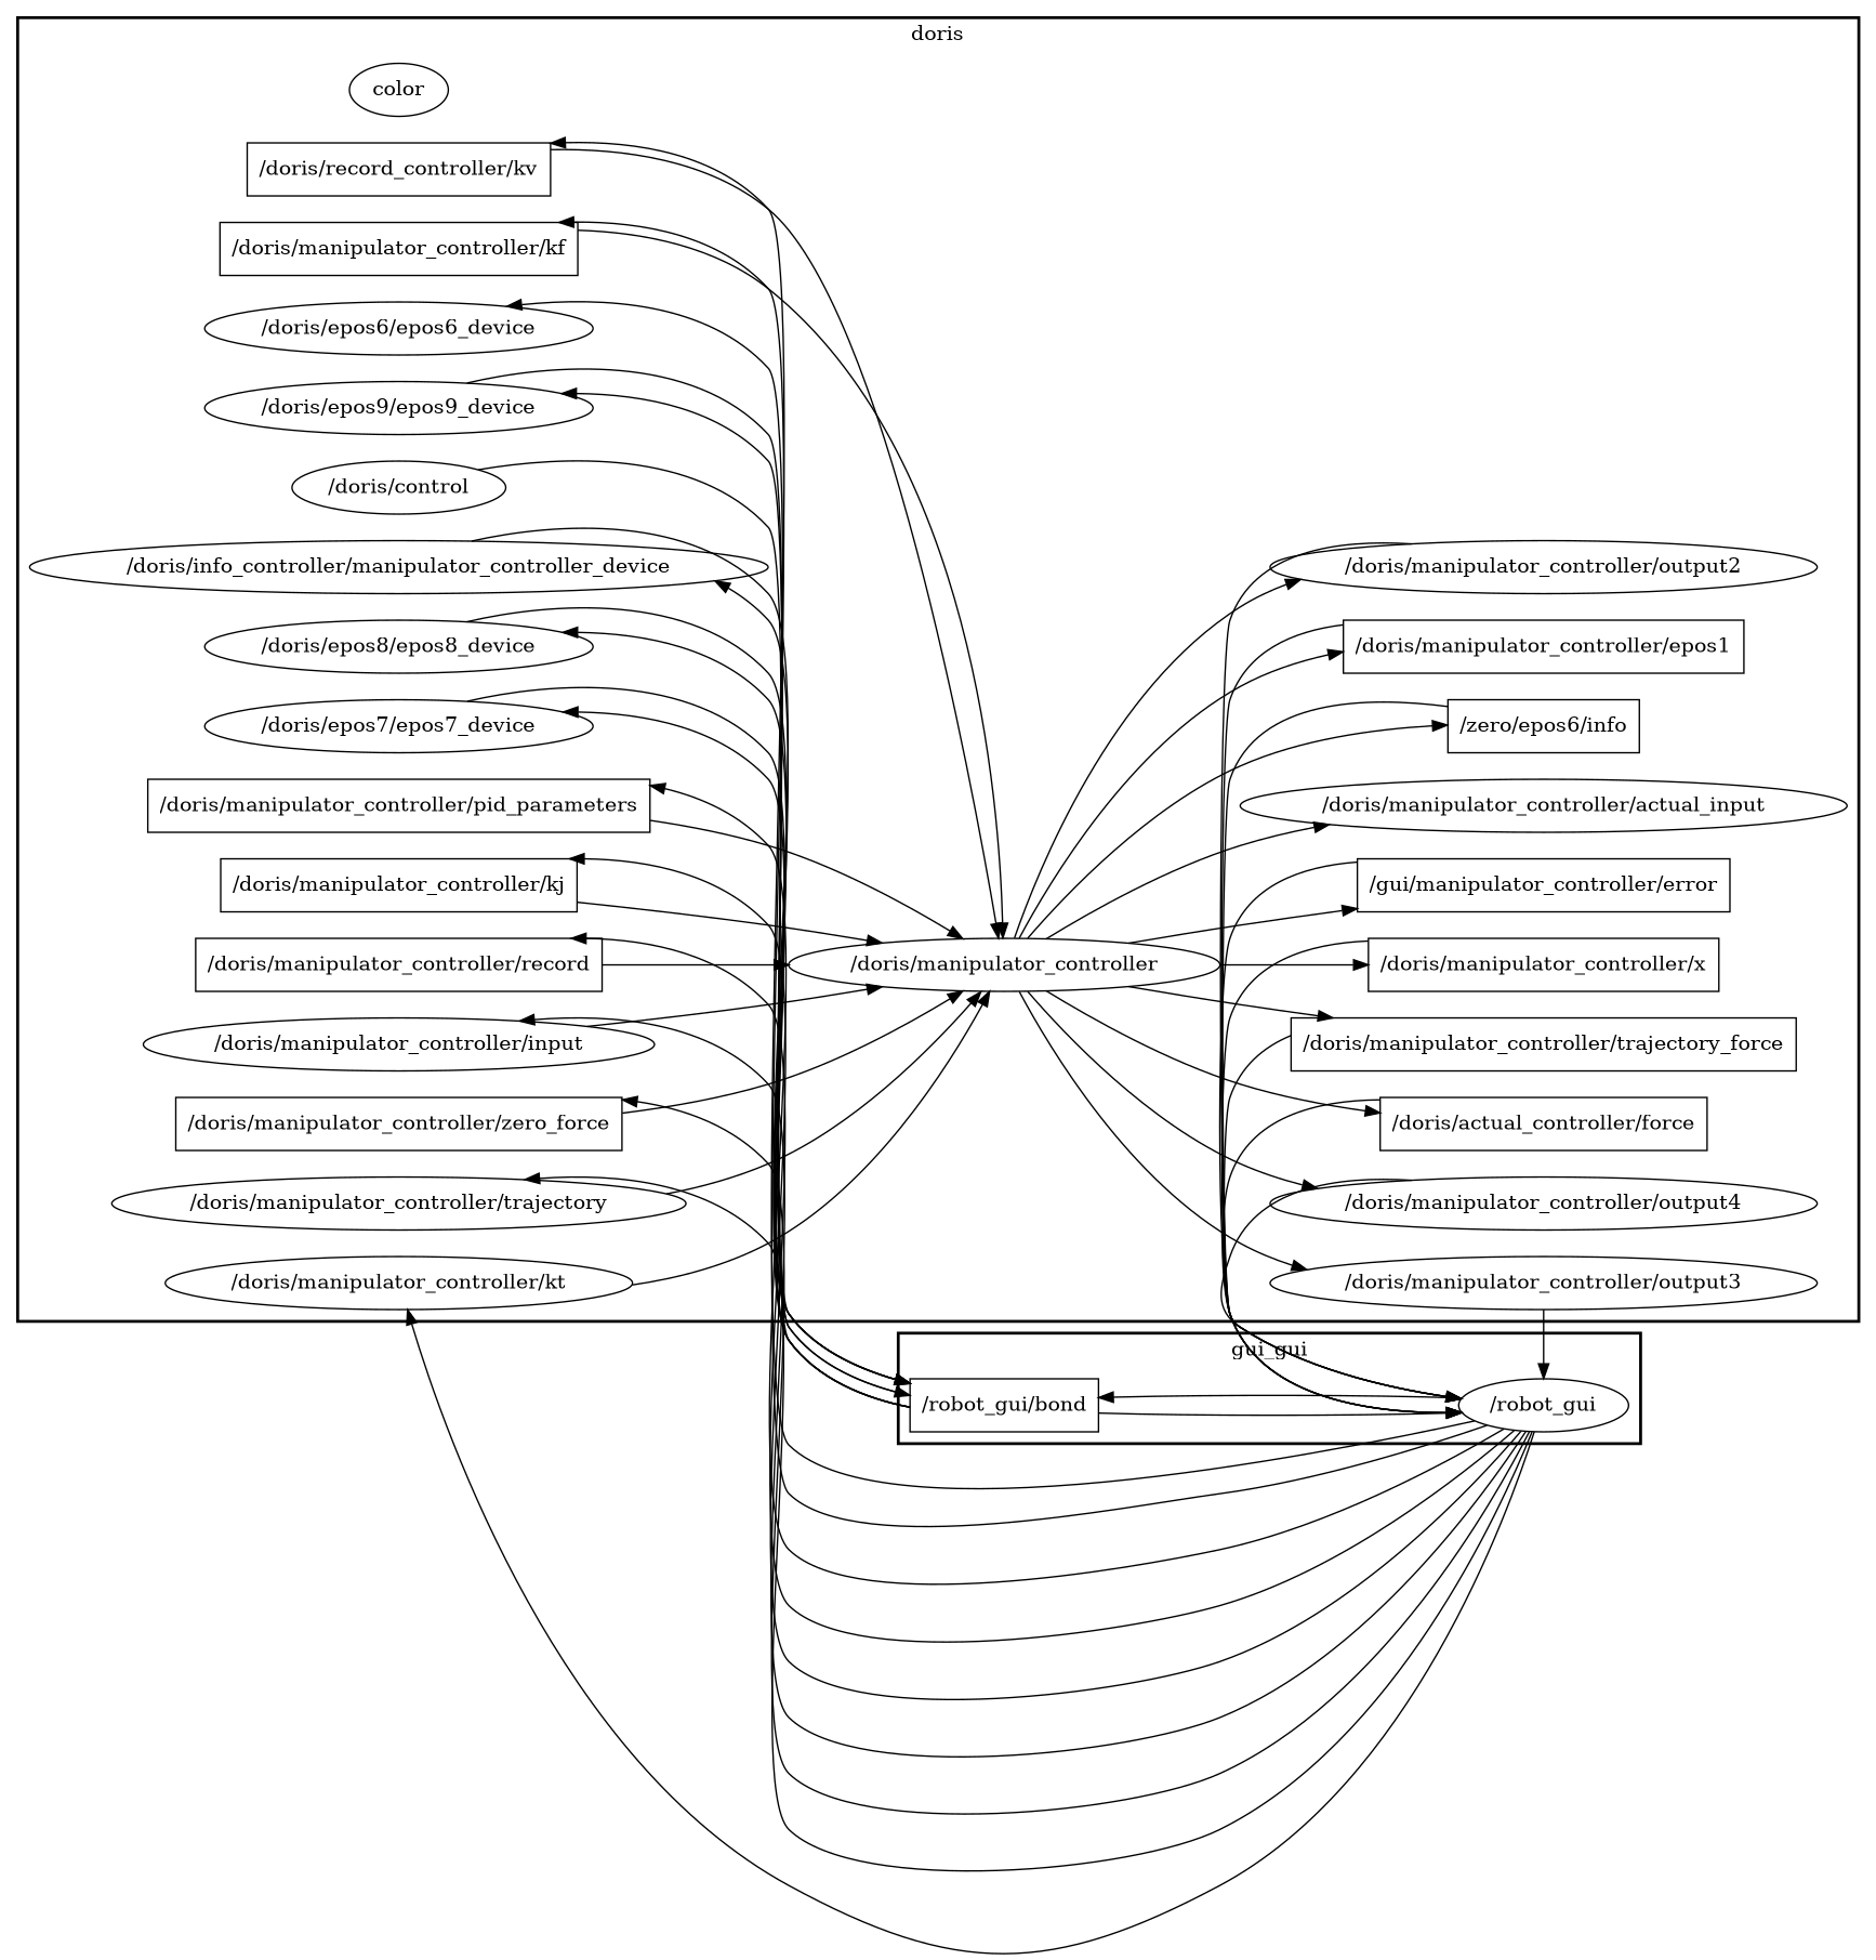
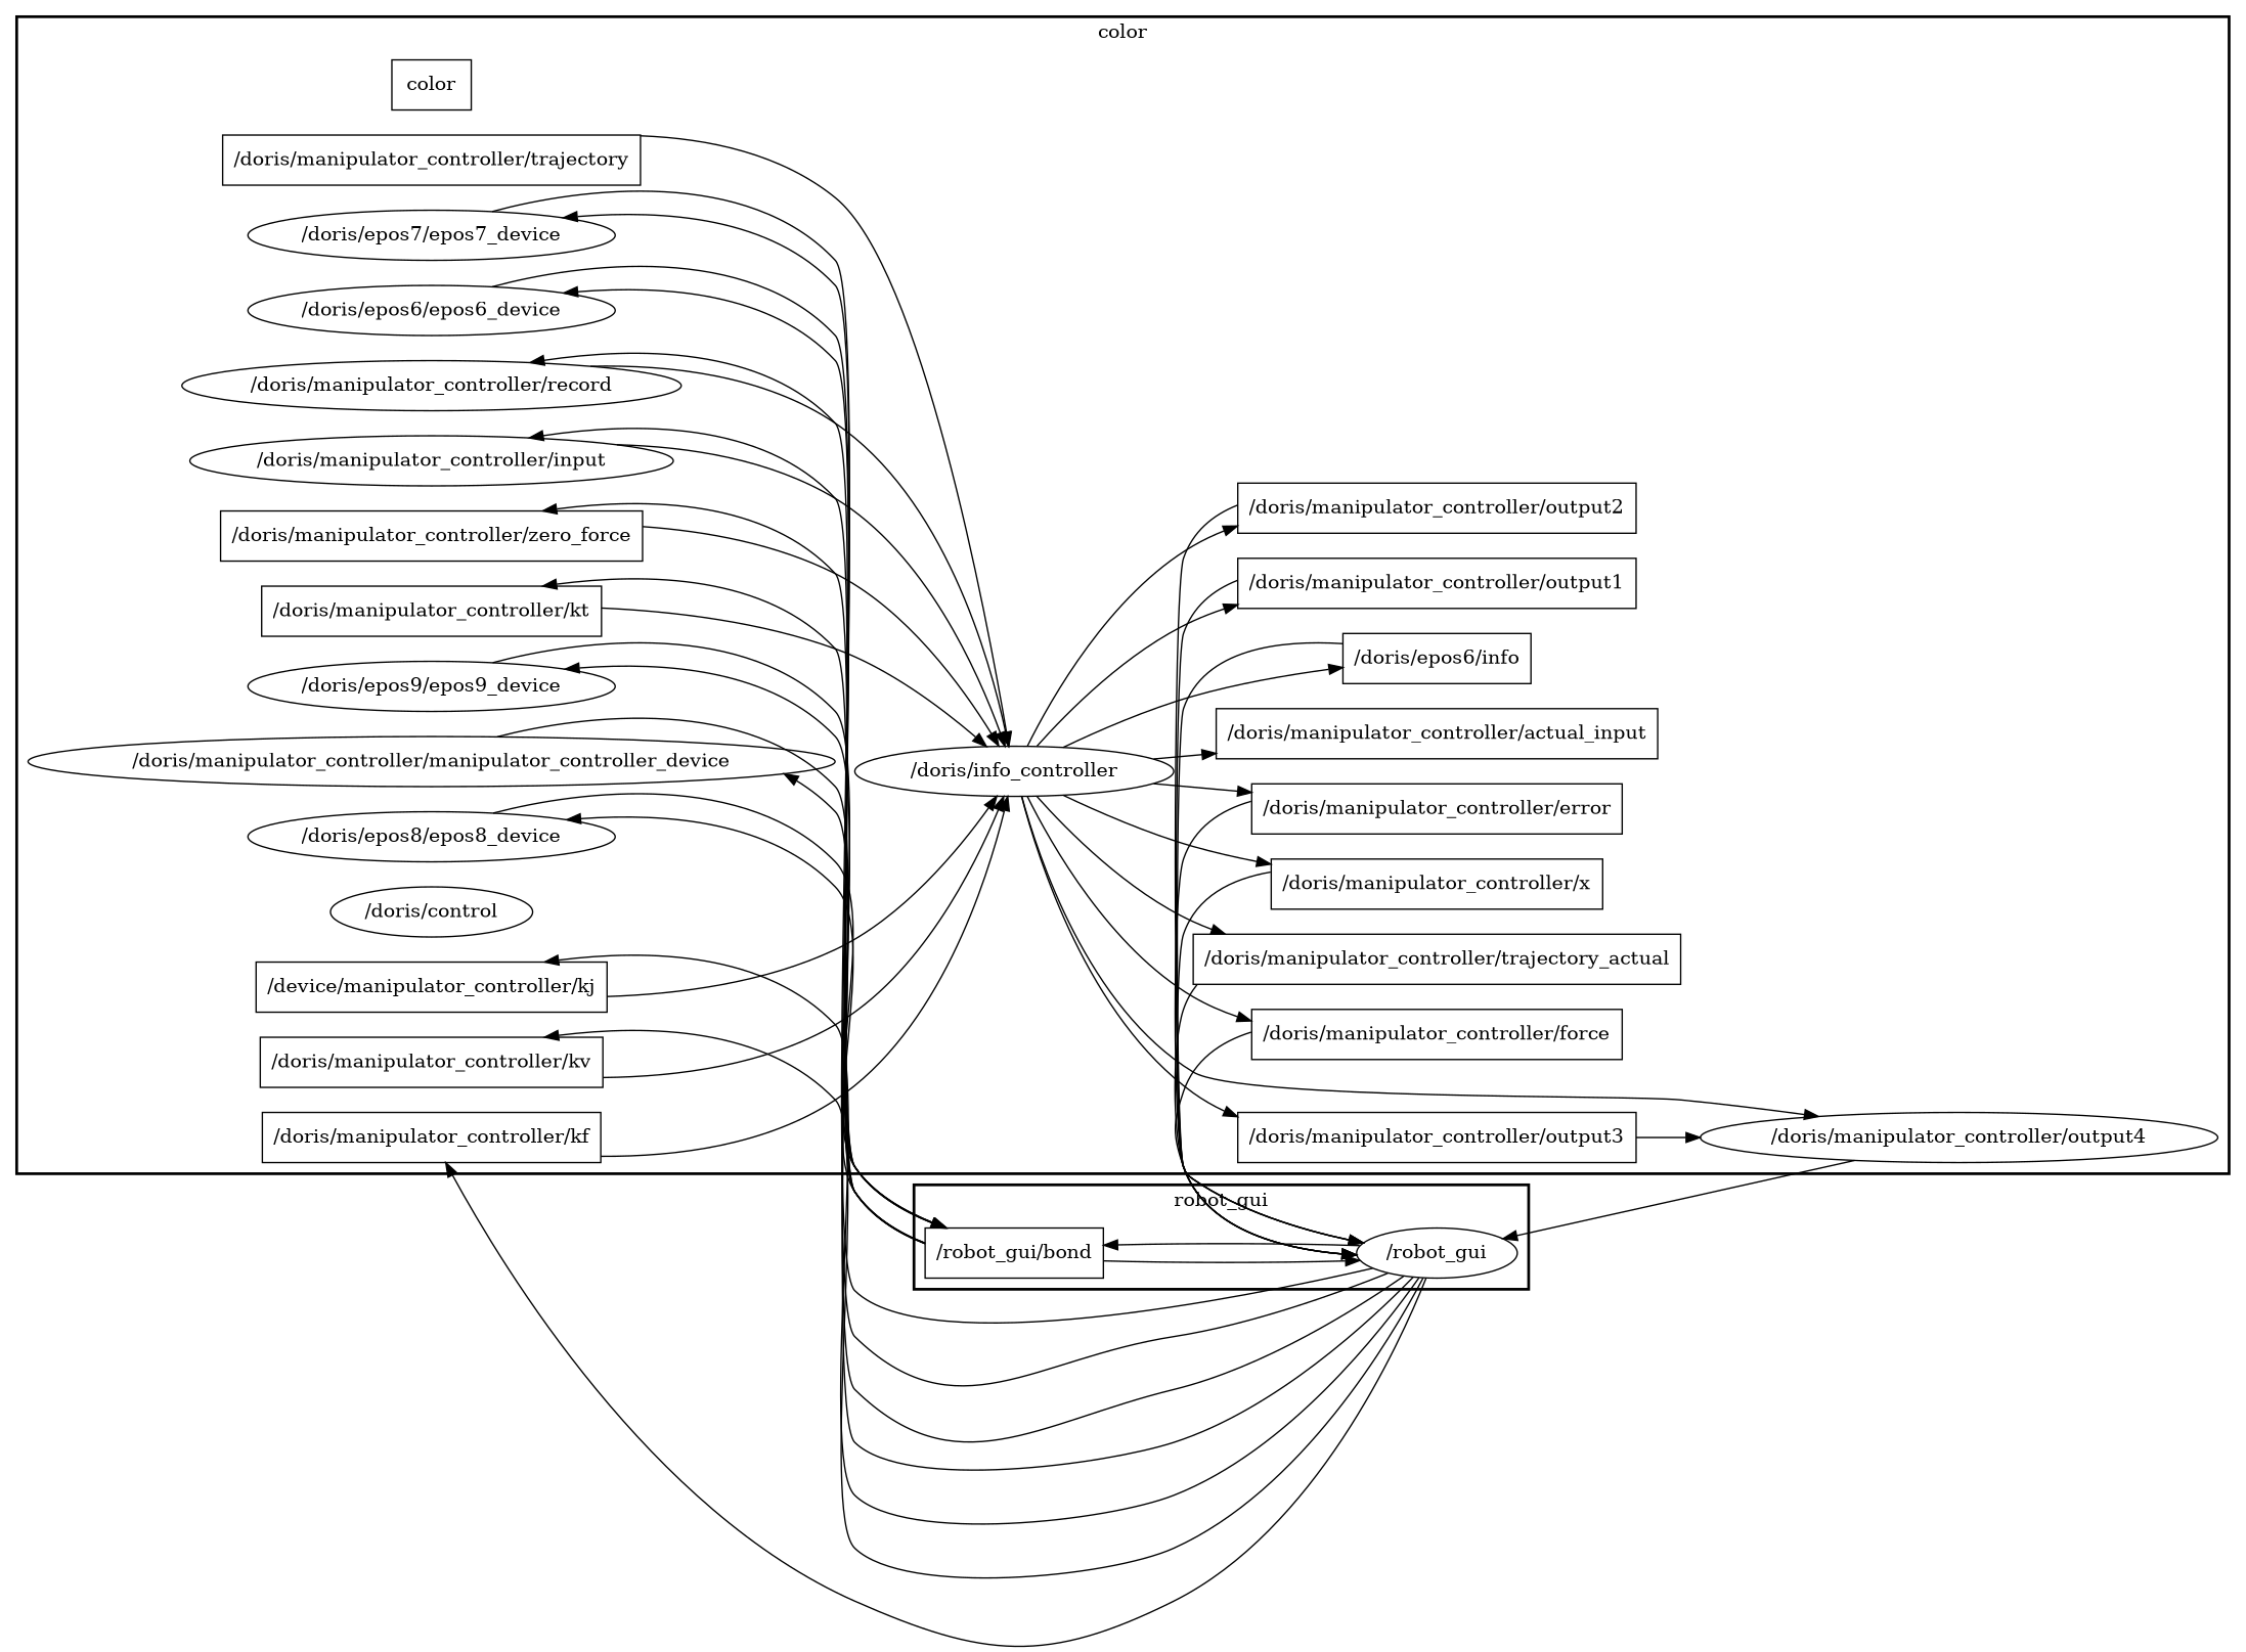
  digraph {
    compound=True
    rank=same
    rankdir=LR
    ranksep=0.2
    node [shape=box]
    edge [penwidth=1]
-   color [height=0.5 width=0.79437 shape=""]
-   n2 [height=0.5 label="/doris/manipulator_controller/epos1" width=3.0694]
-   n3 [height=0.5 label="/doris/manipulator_controller/output2" shape=ellipse width=3.0694]
-   n4 [height=0.5 label="/doris/manipulator_controller/output3" shape=ellipse width=3.0694]
+   color [height=0.5 width=0.79437]
+   n2 [height=0.5 label="/doris/manipulator_controller/output1" width=3.0694]
+   n3 [height=0.5 label="/doris/manipulator_controller/output2" width=3.0694]
+   n4 [height=0.5 label="/doris/manipulator_controller/output3" width=3.0694]
    n5 [height=0.5 label="/doris/manipulator_controller/output4" shape=ellipse width=3.0694]
-   n6 [height=0.5 label="/doris/actual_controller/force" width=2.8889]
-   n7 [height=0.5 label="/doris/manipulator_controller/trajectory_force" width=3.7639]
-   n8 [height=0.5 label="/doris/manipulator_controller/record" width=2.9861]
-   n9 [height=0.5 label="/doris/manipulator_controller" shape=ellipse width=3.1775]
+   n6 [height=0.5 label="/doris/manipulator_controller/force" width=2.8889]
+   n7 [height=0.5 label="/doris/manipulator_controller/trajectory_actual" width=3.7639]
+   n8 [height=0.5 label="/doris/manipulator_controller/record" shape=ellipse width=2.9861]
+   n9 [height=0.5 label="/doris/info_controller" shape=ellipse width=3.1775]
    n10 [height=0.5 label="/doris/manipulator_controller/x" width=2.5972]
-   n11 [height=0.5 label="/gui/manipulator_controller/error" width=2.8611]
-   n12 [height=0.5 label="/doris/manipulator_controller/actual_input" shape=ellipse width=3.4306]
-   n13 [height=0.5 label="/zero/epos6/info" width=1.5]
+   n11 [height=0.5 label="/doris/manipulator_controller/error" width=2.8611]
+   n12 [height=0.5 label="/doris/manipulator_controller/actual_input" width=3.4306]
+   n13 [height=0.5 label="/doris/epos6/info" width=1.5]
    n14 [height=0.5 label="/doris/manipulator_controller/input" shape=ellipse width=2.8889]
    n15 [height=0.5 label="/doris/manipulator_controller/zero_force" width=3.3056]
-   n16 [height=0.5 label="/doris/manipulator_controller/trajectory" shape=ellipse width=3.2222]
-   n17 [height=0.5 label="/doris/manipulator_controller/kt" shape=ellipse width=2.6528]
-   n18 [height=0.5 label="/doris/record_controller/kv" width=2.6944]
+   n16 [height=0.5 label="/doris/manipulator_controller/trajectory" width=3.2222]
+   n17 [height=0.5 label="/doris/manipulator_controller/kt" width=2.6528]
+   n18 [height=0.5 label="/doris/manipulator_controller/kv" width=2.6944]
    n19 [height=0.5 label="/doris/manipulator_controller/kf" width=2.6528]
-   n20 [height=0.5 label="/doris/manipulator_controller/pid_parameters" width=3.6667]
-   n21 [height=0.5 label="/doris/manipulator_controller/kj" width=2.6528]
+   n21 [height=0.5 label="/device/manipulator_controller/kj" width=2.6528]
    n22 [height=0.5 label="/doris/epos6/epos6_device" shape=ellipse width=2.8886]
    n23 [height=0.5 label="/doris/epos9/epos9_device" shape=ellipse width=2.8886]
    n24 [height=0.5 label="/doris/control" shape=ellipse width=1.6068]
-   n25 [height=0.5 label="/doris/info_controller/manipulator_controller_device" shape=ellipse width=6.2647]
+   n25 [height=0.5 label="/doris/manipulator_controller/manipulator_controller_device" shape=ellipse width=6.2647]
    n26 [height=0.5 label="/doris/epos8/epos8_device" shape=ellipse width=2.8886]
    n27 [height=0.5 label="/doris/epos7/epos7_device" shape=ellipse width=2.8886]
    n28 [height=0.5 label="/robot_gui/bond" width=1.4444]
    n29 [height=0.5 label="/robot_gui" shape=ellipse width=1.3179]
    subgraph cluster_1 {
-     label=doris
+     label=color
      style=bold
      color
      n2
      n3
      n4
      n5
      n6
      n7
      n8
      n9
      n10
      n11
      n12
      n13
      n14
      n15
      n16
      n17
      n18
      n19
-     n20
      n21
      n22
      n23
      n24
      n25
      n26
      n27
    }
    subgraph cluster_2 {
-     label=gui_gui
+     label=robot_gui
      style=bold
      n28
      n29
    }
    n2 -> n29
    n3 -> n29
-   n4 -> n29
+   n4 -> n5
    n5 -> n29
    n6 -> n29
    n7 -> n29
    n8 -> n9
    n9 -> n2
    n9 -> n3
    n9 -> n4
    n9 -> n5
    n9 -> n6
    n9 -> n7
    n9 -> n10
    n9 -> n11
    n9 -> n12
    n9 -> n13
    n10 -> n29
    n11 -> n29
    n13 -> n29
    n14 -> n9
    n15 -> n9
    n16 -> n9
    n17 -> n9
    n18 -> n9
    n19 -> n9
-   n20 -> n9
    n21 -> n9
-   n24 -> n28
+   n22 -> n28
    n23 -> n28
    n25 -> n28
    n26 -> n28
    n27 -> n28
    n28 -> n22
    n28 -> n23
    n28 -> n25
    n28 -> n26
    n28 -> n27
    n28 -> n29
    n29 -> n8
    n29 -> n14
    n29 -> n15
-   n29 -> n16
    n29 -> n17
    n29 -> n18
    n29 -> n19
-   n29 -> n20
    n29 -> n21
    n29 -> n28
  }
